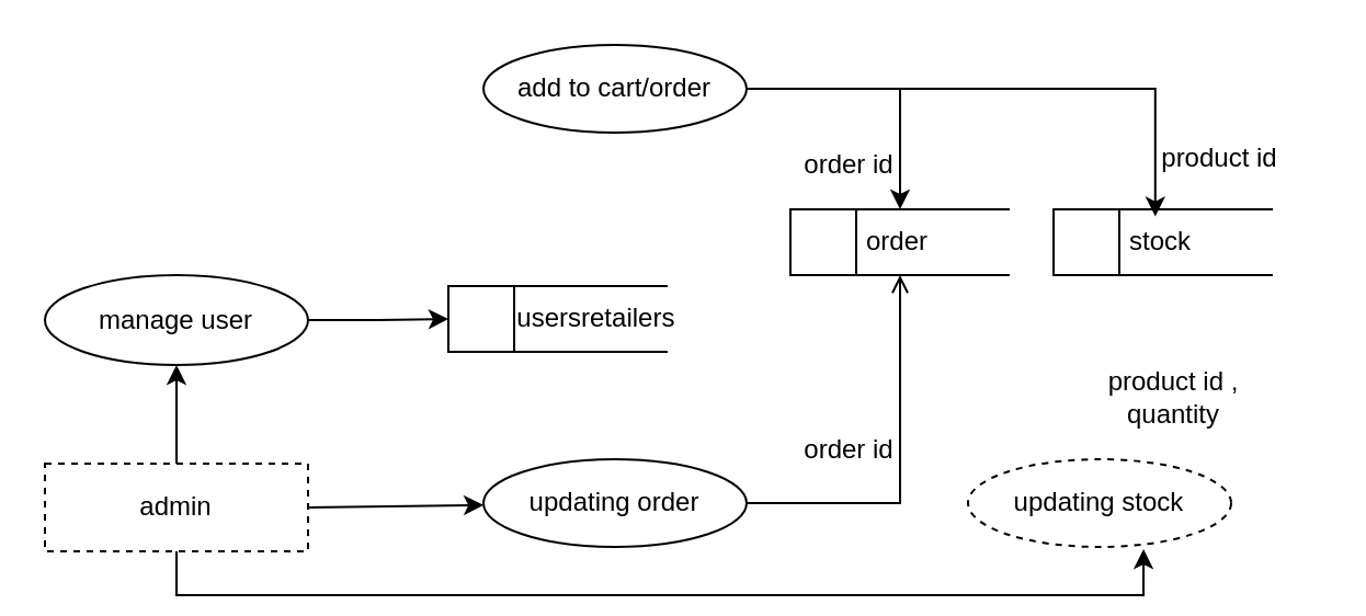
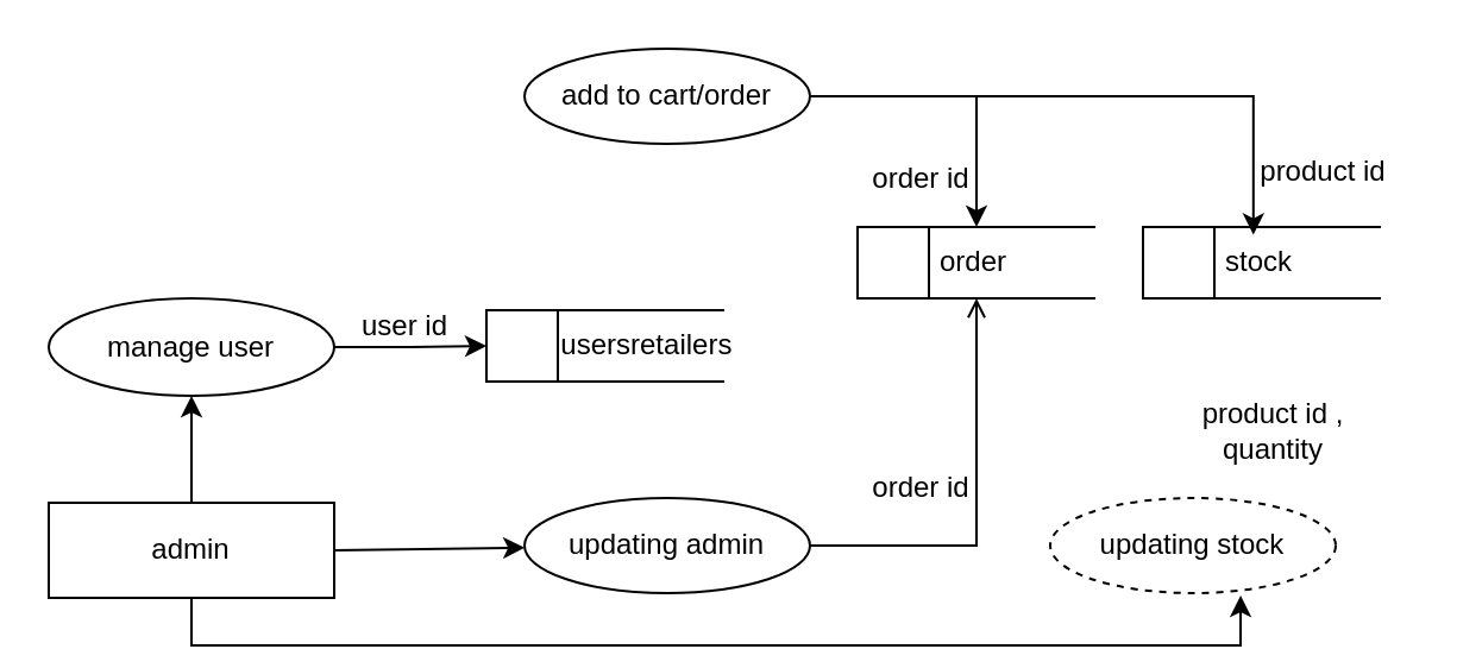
  <mxCell id="0" />
  <mxCell id="1" parent="0" />
  <mxCell id="2" style="rounded=0;orthogonalLoop=1;jettySize=auto;html=1;exitX=1;exitY=0.5;exitDx=0;exitDy=0;" edge="1" parent="1" source="4" target="8"><mxGeometry relative="1" as="geometry" /></mxCell>
  <mxCell id="3" style="edgeStyle=orthogonalEdgeStyle;rounded=0;orthogonalLoop=1;jettySize=auto;html=1;exitX=0.5;exitY=0;exitDx=0;exitDy=0;" edge="1" parent="1" source="4" target="11"><mxGeometry relative="1" as="geometry" /></mxCell>
- <mxCell id="4" value="admin" style="rounded=0;whiteSpace=wrap;html=1;dashed=1;" vertex="1" parent="1"><mxGeometry x="20" y="211" width="120" height="40" as="geometry" /></mxCell>
+ <mxCell id="4" value="admin" style="rounded=0;whiteSpace=wrap;html=1;" vertex="1" parent="1"><mxGeometry x="20" y="211" width="120" height="40" as="geometry" /></mxCell>
  <mxCell id="5" style="edgeStyle=orthogonalEdgeStyle;rounded=0;orthogonalLoop=1;jettySize=auto;html=1;exitX=1;exitY=0.5;exitDx=0;exitDy=0;" edge="1" parent="1" source="6" target="9"><mxGeometry relative="1" as="geometry" /></mxCell>
  <mxCell id="6" value="add to cart/order" style="ellipse;whiteSpace=wrap;html=1;" vertex="1" parent="1"><mxGeometry x="220" y="20" width="120" height="40" as="geometry" /></mxCell>
  <mxCell id="7" style="edgeStyle=orthogonalEdgeStyle;rounded=0;orthogonalLoop=1;jettySize=auto;html=1;exitX=1;exitY=0.5;exitDx=0;exitDy=0;endArrow=open;" edge="1" parent="1" source="8" target="9"><mxGeometry relative="1" as="geometry" /></mxCell>
- <mxCell id="8" value="updating order" style="ellipse;whiteSpace=wrap;html=1;" vertex="1" parent="1"><mxGeometry x="220" y="209" width="120" height="40" as="geometry" /></mxCell>
+ <mxCell id="8" value="updating admin" style="ellipse;whiteSpace=wrap;html=1;" vertex="1" parent="1"><mxGeometry x="220" y="209" width="120" height="40" as="geometry" /></mxCell>
  <mxCell id="9" value="&lt;span style=&quot;white-space: pre;&quot;&gt;&#09;&lt;/span&gt;&amp;nbsp;order" style="html=1;dashed=0;whiteSpace=wrap;shape=mxgraph.dfd.dataStoreID;align=left;spacingLeft=3;points=[[0,0],[0.5,0],[1,0],[0,0.5],[1,0.5],[0,1],[0.5,1],[1,1]];" vertex="1" parent="1"><mxGeometry x="360" y="95" width="100" height="30" as="geometry" /></mxCell>
  <mxCell id="10" style="edgeStyle=orthogonalEdgeStyle;rounded=0;orthogonalLoop=1;jettySize=auto;html=1;exitX=1;exitY=0.5;exitDx=0;exitDy=0;" edge="1" parent="1" source="11" target="12"><mxGeometry relative="1" as="geometry" /></mxCell>
  <mxCell id="11" value="manage user" style="ellipse;whiteSpace=wrap;html=1;" vertex="1" parent="1"><mxGeometry x="20" y="125" width="120" height="41" as="geometry" /></mxCell>
  <mxCell id="12" value="&lt;span style=&quot;white-space: pre;&quot;&gt;&#09;&lt;/span&gt;usersretailers" style="html=1;dashed=0;whiteSpace=wrap;shape=mxgraph.dfd.dataStoreID;align=left;spacingLeft=3;points=[[0,0],[0.5,0],[1,0],[0,0.5],[1,0.5],[0,1],[0.5,1],[1,1]];" vertex="1" parent="1"><mxGeometry x="204" y="130" width="100" height="30" as="geometry" /></mxCell>
  <mxCell id="13" value="&lt;span style=&quot;white-space: pre;&quot;&gt;&#09;&lt;/span&gt;&amp;nbsp;stock" style="html=1;dashed=0;whiteSpace=wrap;shape=mxgraph.dfd.dataStoreID;align=left;spacingLeft=3;points=[[0,0],[0.5,0],[1,0],[0,0.5],[1,0.5],[0,1],[0.5,1],[1,1]];" vertex="1" parent="1"><mxGeometry x="480" y="95" width="100" height="30" as="geometry" /></mxCell>
  <mxCell id="14" style="edgeStyle=orthogonalEdgeStyle;rounded=0;orthogonalLoop=1;jettySize=auto;html=1;exitX=1;exitY=0.5;exitDx=0;exitDy=0;entryX=0.464;entryY=0.109;entryDx=0;entryDy=0;entryPerimeter=0;" edge="1" parent="1" source="6" target="13"><mxGeometry relative="1" as="geometry" /></mxCell>
  <mxCell id="15" value="updating stock" style="ellipse;whiteSpace=wrap;html=1;dashed=1;" vertex="1" parent="1"><mxGeometry x="441" y="209" width="120" height="40" as="geometry" /></mxCell>
  <mxCell id="16" style="edgeStyle=orthogonalEdgeStyle;rounded=0;orthogonalLoop=1;jettySize=auto;html=1;exitX=0.5;exitY=1;exitDx=0;exitDy=0;entryX=0.667;entryY=1.025;entryDx=0;entryDy=0;entryPerimeter=0;" edge="1" parent="1" source="4" target="15"><mxGeometry relative="1" as="geometry" /></mxCell>
  <mxCell id="17" value="order id" style="text;strokeColor=none;align=center;fillColor=none;html=1;verticalAlign=middle;whiteSpace=wrap;rounded=0;" vertex="1" parent="1"><mxGeometry x="357" y="60" width="60" height="30" as="geometry" /></mxCell>
  <mxCell id="18" value="product id" style="text;strokeColor=none;align=center;fillColor=none;html=1;verticalAlign=middle;whiteSpace=wrap;rounded=0;" vertex="1" parent="1"><mxGeometry x="511" y="57" width="90" height="30" as="geometry" /></mxCell>
+ <mxCell id="19" value="user id" style="text;strokeColor=none;align=center;fillColor=none;html=1;verticalAlign=middle;whiteSpace=wrap;rounded=0;" vertex="1" parent="1"><mxGeometry x="140" y="122" width="60" height="30" as="geometry" /></mxCell>
  <mxCell id="20" value="order id" style="text;strokeColor=none;align=center;fillColor=none;html=1;verticalAlign=middle;whiteSpace=wrap;rounded=0;" vertex="1" parent="1"><mxGeometry x="357" y="190" width="60" height="30" as="geometry" /></mxCell>
  <mxCell id="21" value="product id , quantity" style="text;strokeColor=none;align=center;fillColor=none;html=1;verticalAlign=middle;whiteSpace=wrap;rounded=0;" vertex="1" parent="1"><mxGeometry x="490" y="166" width="90" height="30" as="geometry" /></mxCell>
